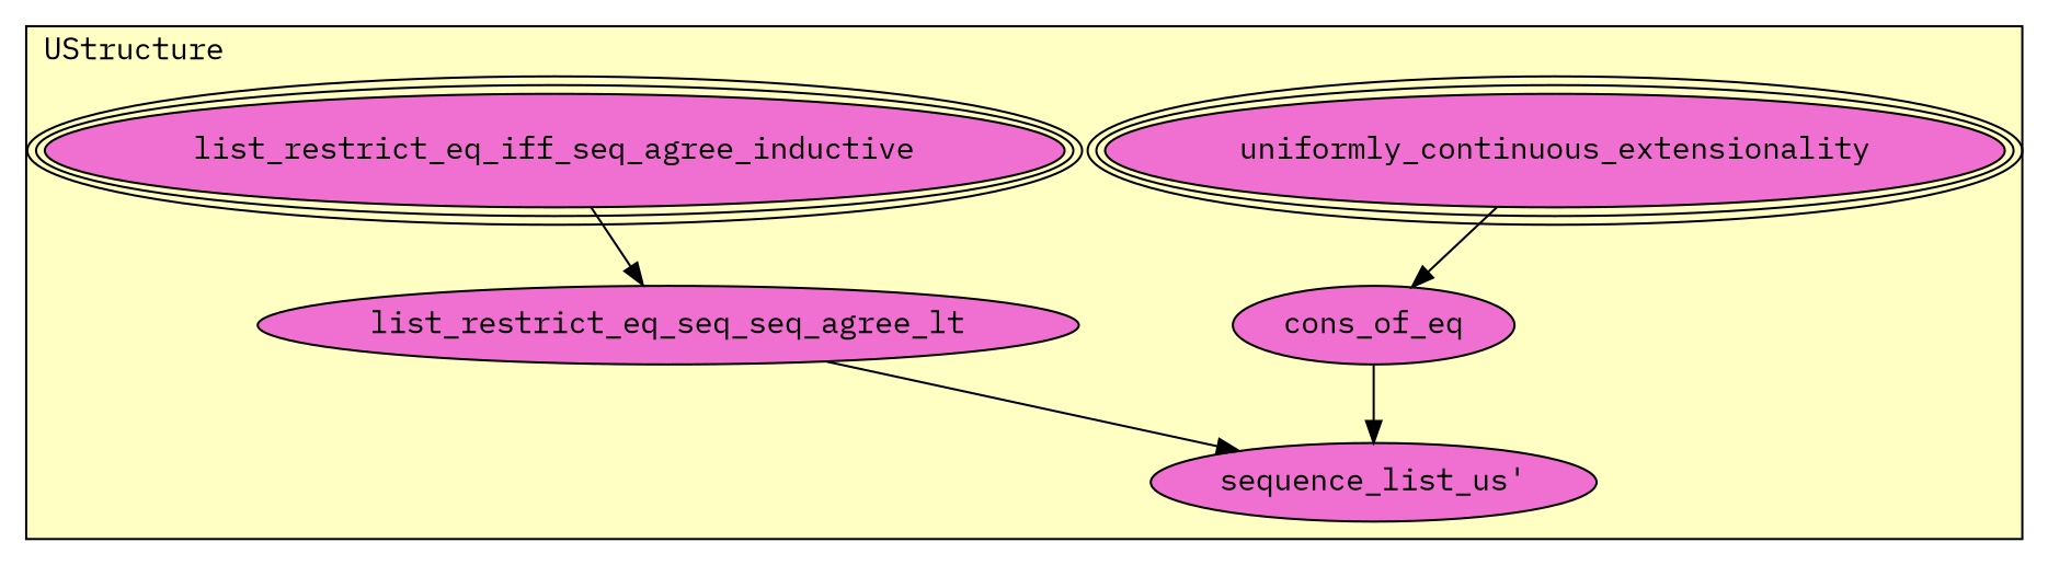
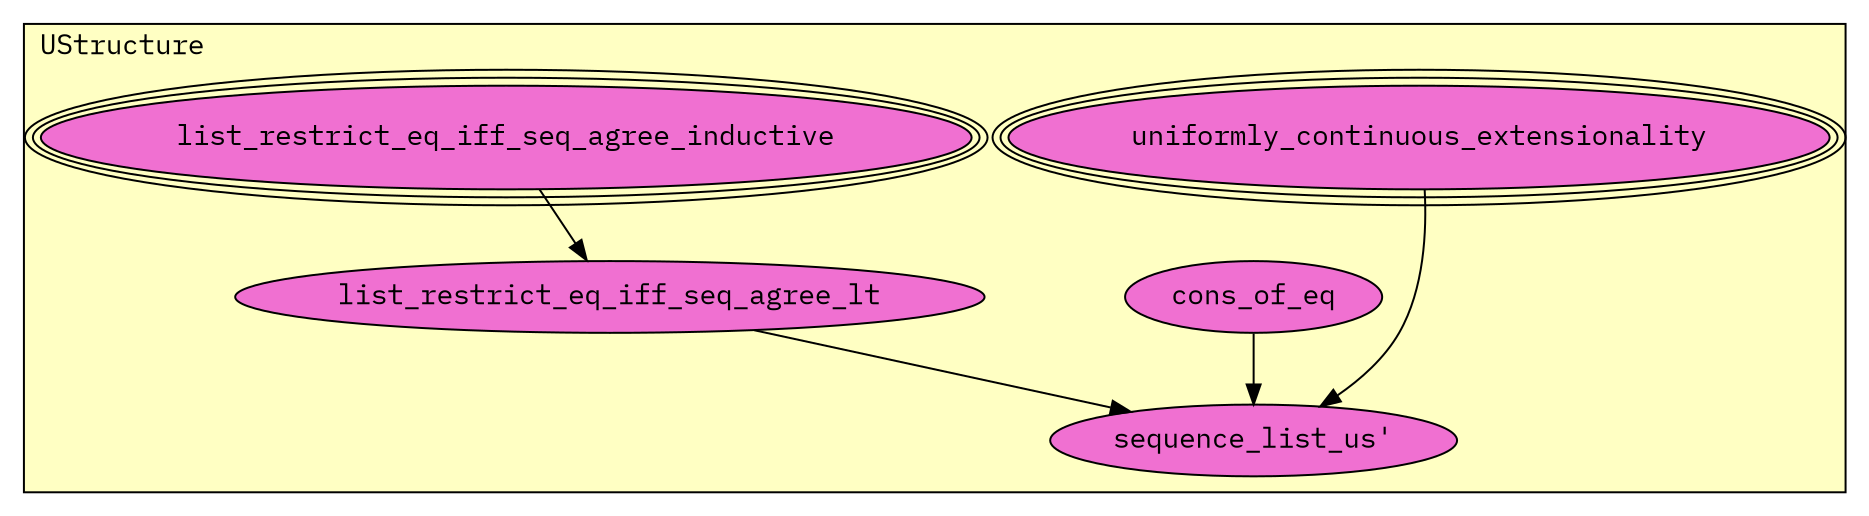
  digraph {
    fontname="IBM Plex Mono"
    node [fillcolor="#F070D1" fontname="IBM Plex Mono" style=filled]
    edge [fontname="IBM Plex Mono"]
    n1 [label=uniformly_continuous_extensionality peripheries=3]
    n2 [label=list_restrict_eq_iff_seq_agree_inductive peripheries=3]
-   n3 [label=list_restrict_eq_seq_seq_agree_lt]
+   n3 [label=list_restrict_eq_iff_seq_agree_lt]
    n4 [label=cons_of_eq]
    n5 [label="sequence_list_us'"]
    subgraph cluster_1 {
      fillcolor="#FFFFC3"
      label=UStructure
      labeljust=l
      style=filled
      n1
      n2
      n3
      n4
      n5
    }
-   n1 -> n4
+   n1 -> n5
    n2 -> n3
    n3 -> n5
    n4 -> n5
  }
